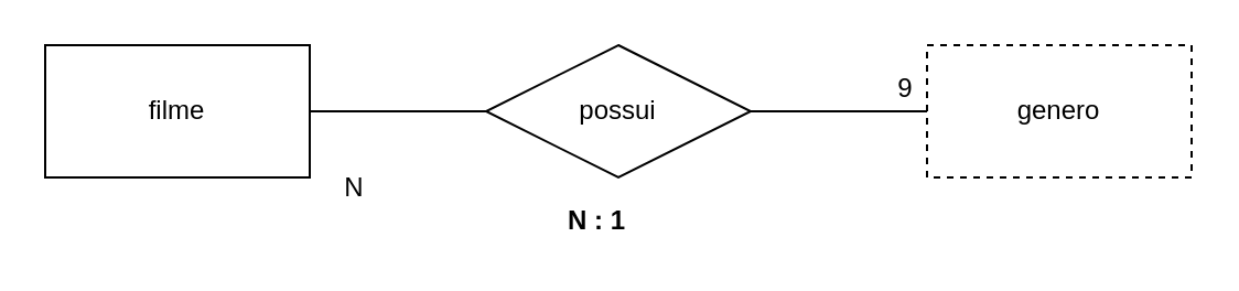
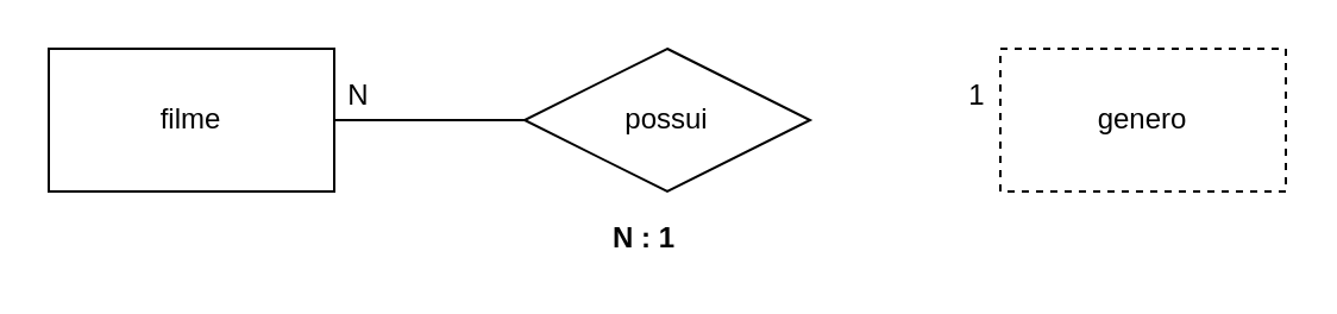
  <mxCell id="0" />
  <mxCell id="1" parent="0" />
  <mxCell id="2" value="filme" style="rounded=0;whiteSpace=wrap;html=1;" vertex="1" parent="1"><mxGeometry x="20" y="20" width="120" height="60" as="geometry" /></mxCell>
  <mxCell id="3" style="edgeStyle=orthogonalEdgeStyle;rounded=0;orthogonalLoop=1;jettySize=auto;html=1;entryX=0;entryY=0.5;entryDx=0;entryDy=0;endArrow=none;endFill=0;" edge="1" parent="1" source="4" target="7"><mxGeometry relative="1" as="geometry" /></mxCell>
  <mxCell id="4" value="filme" style="rounded=0;whiteSpace=wrap;html=1;" vertex="1" parent="1"><mxGeometry x="20" y="20" width="120" height="60" as="geometry" /></mxCell>
  <mxCell id="5" value="genero" style="rounded=0;whiteSpace=wrap;html=1;dashed=1;" vertex="1" parent="1"><mxGeometry x="420" y="20" width="120" height="60" as="geometry" /></mxCell>
- <mxCell id="6" style="edgeStyle=orthogonalEdgeStyle;rounded=0;orthogonalLoop=1;jettySize=auto;html=1;entryX=0;entryY=0.5;entryDx=0;entryDy=0;endArrow=none;endFill=0;" edge="1" parent="1" source="7" target="5"><mxGeometry relative="1" as="geometry" /></mxCell>
  <mxCell id="7" value="possui" style="shape=rhombus;perimeter=rhombusPerimeter;whiteSpace=wrap;html=1;align=center;" vertex="1" parent="1"><mxGeometry x="220" y="20" width="120" height="60" as="geometry" /></mxCell>
- <mxCell id="8" value="N" style="text;html=1;align=center;verticalAlign=middle;resizable=0;points=[];autosize=1;strokeColor=none;" vertex="1" parent="1"><mxGeometry x="150" y="75" width="20" height="20" as="geometry" /></mxCell>
- <mxCell id="9" value="9" style="text;html=1;align=center;verticalAlign=middle;resizable=0;points=[];autosize=1;strokeColor=none;" vertex="1" parent="1"><mxGeometry x="400" y="30" width="20" height="20" as="geometry" /></mxCell>
+ <mxCell id="8" value="N" style="text;html=1;align=center;verticalAlign=middle;resizable=0;points=[];autosize=1;strokeColor=none;" vertex="1" parent="1"><mxGeometry x="140" y="30" width="20" height="20" as="geometry" /></mxCell>
+ <mxCell id="9" value="1" style="text;html=1;align=center;verticalAlign=middle;resizable=0;points=[];autosize=1;strokeColor=none;" vertex="1" parent="1"><mxGeometry x="400" y="30" width="20" height="20" as="geometry" /></mxCell>
  <mxCell id="10" value="N : 1" style="text;html=1;align=center;verticalAlign=middle;resizable=0;points=[];autosize=1;strokeColor=none;fontStyle=1" vertex="1" parent="1"><mxGeometry x="250" y="90" width="40" height="20" as="geometry" /></mxCell>
